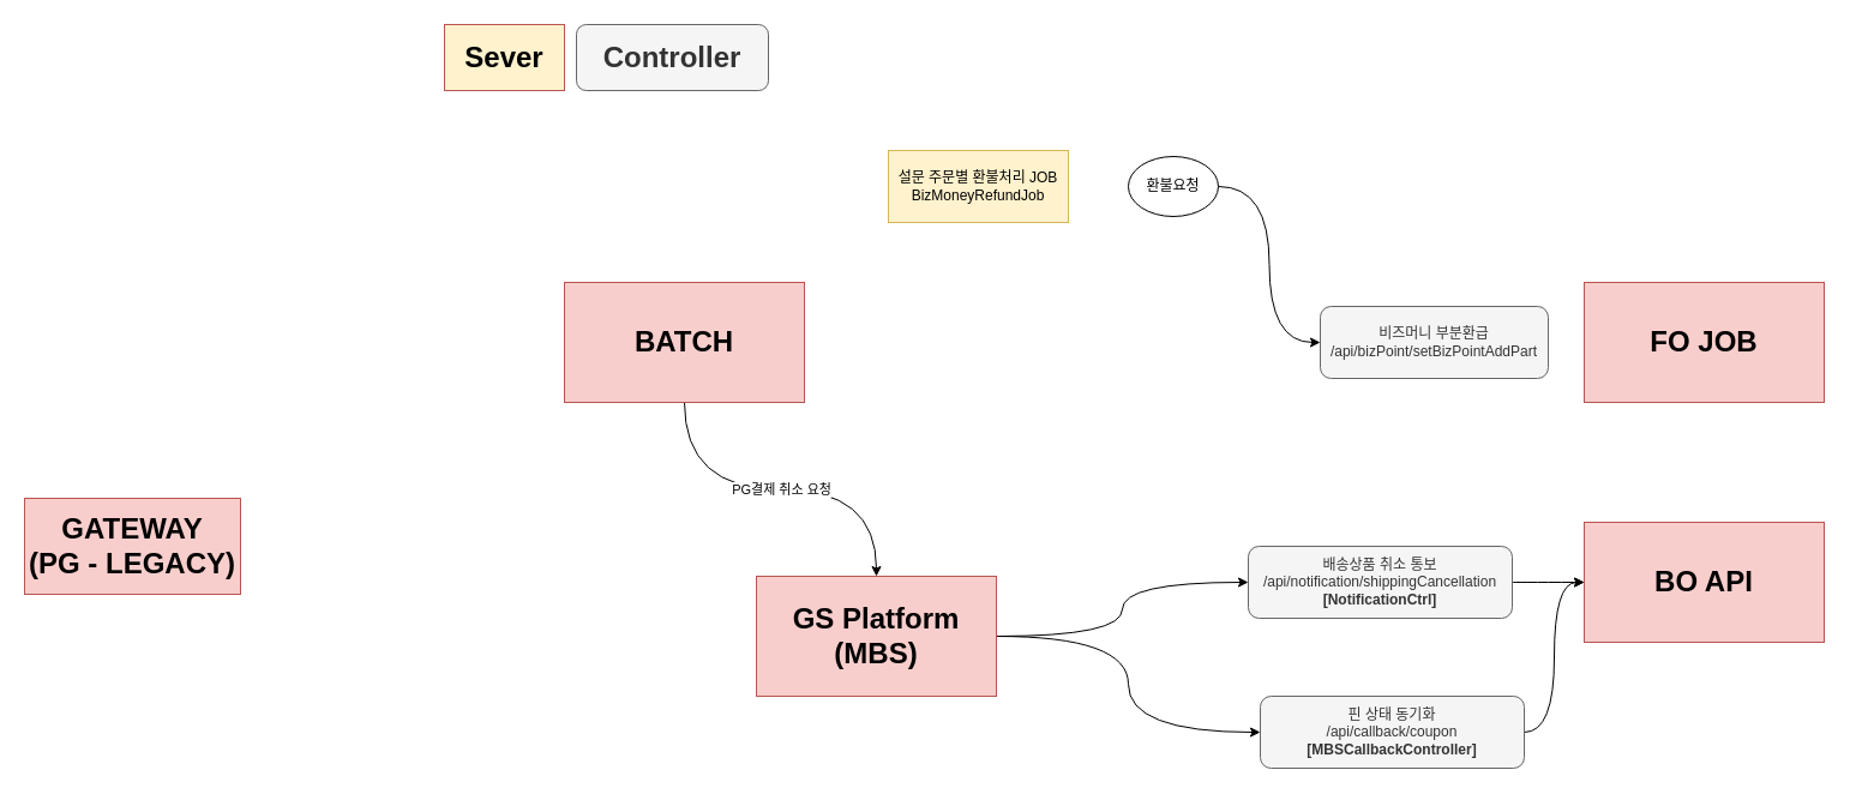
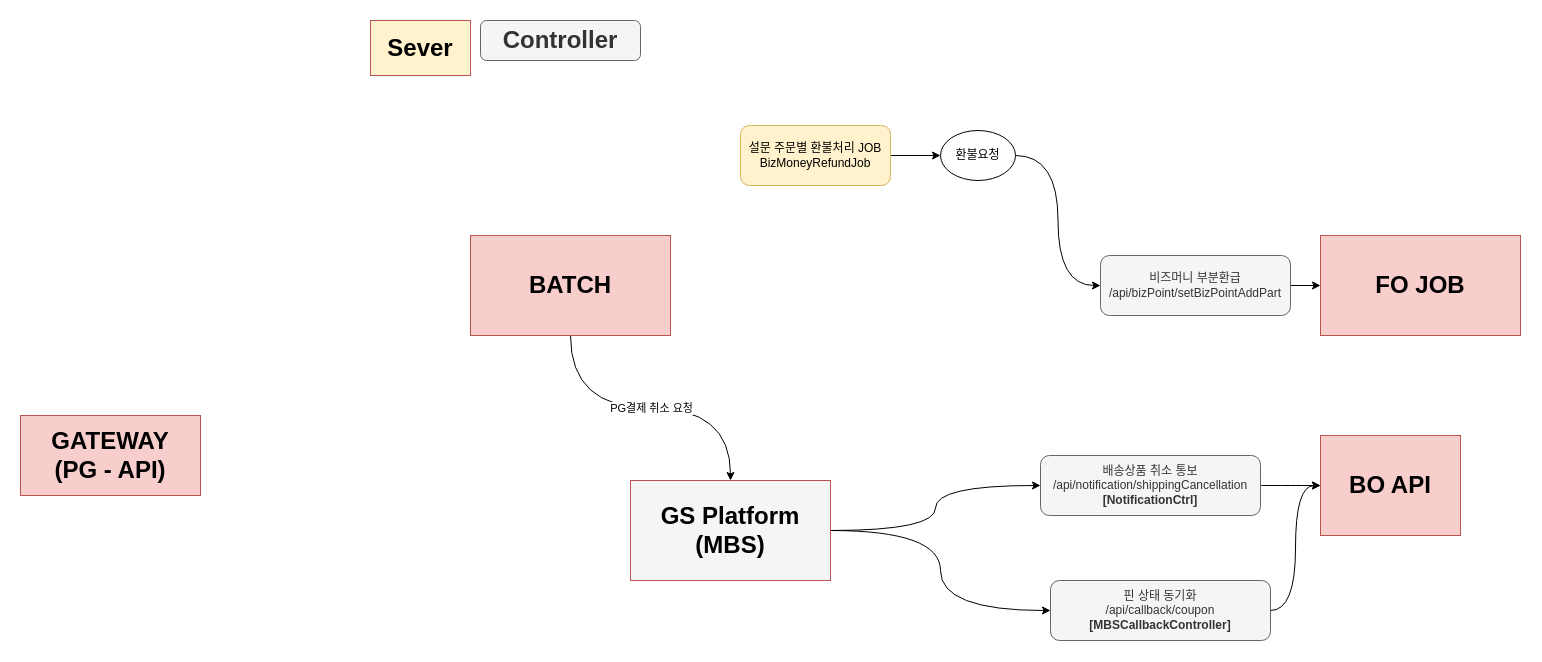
  <mxCell id="0" />
  <mxCell id="1" parent="0" />
  <mxCell id="2" value="PG결제 취소 요청" style="edgeStyle=orthogonalEdgeStyle;rounded=0;orthogonalLoop=1;jettySize=auto;html=1;curved=1;" edge="1" parent="1" source="3" target="13"><mxGeometry relative="1" as="geometry" /></mxCell>
  <mxCell id="3" value="&lt;b&gt;&lt;font style=&quot;font-size: 24px;&quot;&gt;BATCH&lt;/font&gt;&lt;/b&gt;" style="rounded=0;whiteSpace=wrap;html=1;fillColor=#f8cecc;strokeColor=#b85450;" parent="1" vertex="1"><mxGeometry x="470" y="235" width="200" height="100" as="geometry" /></mxCell>
- <mxCell id="5" value="설문 주문별 환불처리 JOB&lt;div&gt;BizMoneyRefundJob&lt;br&gt;&lt;/div&gt;" style="whiteSpace=wrap;html=1;fillColor=#fff2cc;strokeColor=#d6b656;rounded=0;" parent="1" vertex="1"><mxGeometry x="740" y="125" width="150" height="60" as="geometry" /></mxCell>
+ <mxCell id="4" style="edgeStyle=orthogonalEdgeStyle;rounded=0;orthogonalLoop=1;jettySize=auto;html=1;entryX=0;entryY=0.5;entryDx=0;entryDy=0;" parent="1" source="5" target="7" edge="1"><mxGeometry relative="1" as="geometry" /></mxCell>
+ <mxCell id="5" value="설문 주문별 환불처리 JOB&lt;div&gt;BizMoneyRefundJob&lt;br&gt;&lt;/div&gt;" style="rounded=1;whiteSpace=wrap;html=1;fillColor=#fff2cc;strokeColor=#d6b656;" parent="1" vertex="1"><mxGeometry x="740" y="125" width="150" height="60" as="geometry" /></mxCell>
  <mxCell id="6" style="edgeStyle=orthogonalEdgeStyle;rounded=0;orthogonalLoop=1;jettySize=auto;html=1;entryX=0;entryY=0.5;entryDx=0;entryDy=0;curved=1;" parent="1" source="7" target="10" edge="1"><mxGeometry relative="1" as="geometry" /></mxCell>
  <mxCell id="7" value="환불요청" style="ellipse;whiteSpace=wrap;html=1;" parent="1" vertex="1"><mxGeometry x="940" y="130" width="75" height="50" as="geometry" /></mxCell>
  <mxCell id="8" value="&lt;span style=&quot;font-size: 24px;&quot;&gt;&lt;b&gt;FO JOB&lt;/b&gt;&lt;/span&gt;" style="rounded=0;whiteSpace=wrap;html=1;fillColor=#f8cecc;strokeColor=#b85450;" parent="1" vertex="1"><mxGeometry x="1320" y="235" width="200" height="100" as="geometry" /></mxCell>
+ <mxCell id="9" style="edgeStyle=orthogonalEdgeStyle;rounded=0;orthogonalLoop=1;jettySize=auto;html=1;entryX=0;entryY=0.5;entryDx=0;entryDy=0;" parent="1" source="10" target="8" edge="1"><mxGeometry relative="1" as="geometry" /></mxCell>
  <mxCell id="10" value="비즈머니 부분환급&lt;div&gt;/api/bizPoint/setBizPointAddPart&lt;br&gt;&lt;/div&gt;" style="rounded=1;whiteSpace=wrap;html=1;fillColor=#f5f5f5;fontColor=#333333;strokeColor=#666666;" parent="1" vertex="1"><mxGeometry x="1100" y="255" width="190" height="60" as="geometry" /></mxCell>
  <mxCell id="11" style="edgeStyle=orthogonalEdgeStyle;rounded=0;orthogonalLoop=1;jettySize=auto;html=1;entryX=0;entryY=0.5;entryDx=0;entryDy=0;curved=1;" parent="1" source="13" target="16" edge="1"><mxGeometry relative="1" as="geometry"><mxPoint x="740" y="625" as="targetPoint" /></mxGeometry></mxCell>
  <mxCell id="12" style="edgeStyle=orthogonalEdgeStyle;rounded=0;orthogonalLoop=1;jettySize=auto;html=1;entryX=0;entryY=0.5;entryDx=0;entryDy=0;curved=1;" edge="1" parent="1" source="13" target="21"><mxGeometry relative="1" as="geometry" /></mxCell>
- <mxCell id="13" value="&lt;span style=&quot;font-size: 24px;&quot;&gt;&lt;b&gt;GS Platform&lt;br&gt;(MBS)&lt;/b&gt;&lt;/span&gt;" style="rounded=0;whiteSpace=wrap;html=1;fillColor=#f8cecc;strokeColor=#b85450;" parent="1" vertex="1"><mxGeometry x="630" y="480" width="200" height="100" as="geometry" /></mxCell>
- <mxCell id="14" value="&lt;span style=&quot;font-size: 24px;&quot;&gt;&lt;b&gt;BO API&lt;/b&gt;&lt;/span&gt;" style="rounded=0;whiteSpace=wrap;html=1;fillColor=#f8cecc;strokeColor=#b85450;" parent="1" vertex="1"><mxGeometry x="1320" y="435" width="200" height="100" as="geometry" /></mxCell>
+ <mxCell id="13" value="&lt;span style=&quot;font-size: 24px;&quot;&gt;&lt;b&gt;GS Platform&lt;br&gt;(MBS)&lt;/b&gt;&lt;/span&gt;" style="rounded=0;whiteSpace=wrap;html=1;fillColor=#f5f5f5;strokeColor=#b85450;" parent="1" vertex="1"><mxGeometry x="630" y="480" width="200" height="100" as="geometry" /></mxCell>
+ <mxCell id="14" value="&lt;span style=&quot;font-size: 24px;&quot;&gt;&lt;b&gt;BO API&lt;/b&gt;&lt;/span&gt;" style="rounded=0;whiteSpace=wrap;html=1;fillColor=#f8cecc;strokeColor=#b85450;" parent="1" vertex="1"><mxGeometry x="1320" y="435" width="140" height="100" as="geometry" /></mxCell>
  <mxCell id="15" style="edgeStyle=orthogonalEdgeStyle;rounded=0;orthogonalLoop=1;jettySize=auto;html=1;entryX=0;entryY=0.5;entryDx=0;entryDy=0;curved=1;" parent="1" source="16" target="14" edge="1"><mxGeometry relative="1" as="geometry" /></mxCell>
  <mxCell id="16" value="배송상품 취소 통보&lt;br&gt;/api/notification/shippingCancellation&lt;div&gt;&lt;b&gt;[NotificationCtrl]&lt;/b&gt;&lt;/div&gt;" style="rounded=1;whiteSpace=wrap;html=1;fillColor=#f5f5f5;fontColor=#333333;strokeColor=#666666;" parent="1" vertex="1"><mxGeometry x="1040" y="455" width="220" height="60" as="geometry" /></mxCell>
- <mxCell id="17" value="&lt;b&gt;&lt;font style=&quot;font-size: 24px;&quot;&gt;Controller&lt;/font&gt;&lt;/b&gt;" style="rounded=1;whiteSpace=wrap;html=1;fillColor=#f5f5f5;fontColor=#333333;strokeColor=#666666;" parent="1" vertex="1"><mxGeometry x="480" y="20" width="160" height="55" as="geometry" /></mxCell>
+ <mxCell id="17" value="&lt;b&gt;&lt;font style=&quot;font-size: 24px;&quot;&gt;Controller&lt;/font&gt;&lt;/b&gt;" style="rounded=1;whiteSpace=wrap;html=1;fillColor=#f5f5f5;fontColor=#333333;strokeColor=#666666;" parent="1" vertex="1"><mxGeometry x="480" y="20" width="160" height="40" as="geometry" /></mxCell>
  <mxCell id="18" value="&lt;b&gt;&lt;font style=&quot;font-size: 24px;&quot;&gt;Sever&lt;/font&gt;&lt;/b&gt;" style="rounded=0;whiteSpace=wrap;html=1;fillColor=#fff2cc;strokeColor=#b85450;" parent="1" vertex="1"><mxGeometry x="370" y="20" width="100" height="55" as="geometry" /></mxCell>
- <mxCell id="19" value="&lt;span style=&quot;font-size: 24px;&quot;&gt;&lt;b&gt;GATEWAY&lt;/b&gt;&lt;/span&gt;&lt;div&gt;&lt;span style=&quot;font-size: 24px;&quot;&gt;&lt;b&gt;(PG - LEGACY)&lt;/b&gt;&lt;/span&gt;&lt;/div&gt;" style="rounded=0;whiteSpace=wrap;html=1;fillColor=#f8cecc;strokeColor=#b85450;" vertex="1" parent="1"><mxGeometry x="20" y="415" width="180" height="80" as="geometry" /></mxCell>
+ <mxCell id="19" value="&lt;span style=&quot;font-size: 24px;&quot;&gt;&lt;b&gt;GATEWAY&lt;/b&gt;&lt;/span&gt;&lt;div&gt;&lt;span style=&quot;font-size: 24px;&quot;&gt;&lt;b&gt;(PG - API)&lt;/b&gt;&lt;/span&gt;&lt;/div&gt;" style="rounded=0;whiteSpace=wrap;html=1;fillColor=#f8cecc;strokeColor=#b85450;" vertex="1" parent="1"><mxGeometry x="20" y="415" width="180" height="80" as="geometry" /></mxCell>
  <mxCell id="20" style="edgeStyle=orthogonalEdgeStyle;rounded=0;orthogonalLoop=1;jettySize=auto;html=1;entryX=0;entryY=0.5;entryDx=0;entryDy=0;curved=1;" edge="1" parent="1" source="21" target="14"><mxGeometry relative="1" as="geometry" /></mxCell>
  <mxCell id="21" value="핀 상태 동기화&lt;br&gt;/api/callback/coupon&lt;div&gt;&lt;b&gt;[MBSCallbackController]&lt;/b&gt;&lt;/div&gt;" style="rounded=1;whiteSpace=wrap;html=1;fillColor=#f5f5f5;fontColor=#333333;strokeColor=#666666;" vertex="1" parent="1"><mxGeometry x="1050" y="580" width="220" height="60" as="geometry" /></mxCell>
